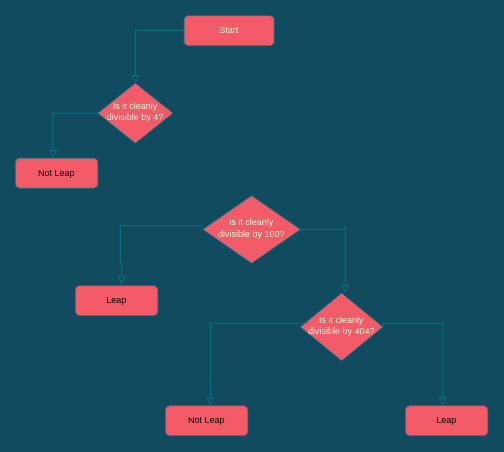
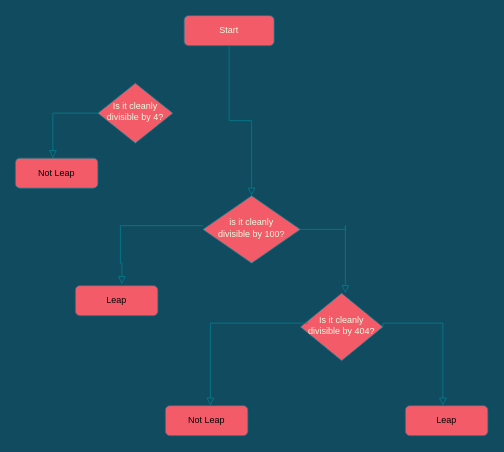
  <mxCell id="0" />
  <mxCell id="1" parent="0" />
- <mxCell id="2" value="" style="rounded=0;html=1;jettySize=auto;orthogonalLoop=1;fontSize=11;endArrow=block;endFill=0;endSize=8;strokeWidth=1;shadow=0;labelBackgroundColor=none;edgeStyle=orthogonalEdgeStyle;strokeColor=#028090;fontColor=#E4FDE1;" parent="1" source="3" target="4" edge="1"><mxGeometry relative="1" as="geometry" /></mxCell>
+ <mxCell id="2" value="" style="rounded=0;html=1;jettySize=auto;orthogonalLoop=1;fontSize=11;endArrow=block;endFill=0;endSize=8;strokeWidth=1;shadow=0;labelBackgroundColor=none;edgeStyle=orthogonalEdgeStyle;strokeColor=#028090;fontColor=#E4FDE1;" parent="1" source="3" target="5" edge="1"><mxGeometry relative="1" as="geometry" /></mxCell>
  <mxCell id="3" value="Start" style="rounded=1;whiteSpace=wrap;html=1;fontSize=12;glass=0;strokeWidth=1;shadow=0;fillColor=#F45B69;strokeColor=#028090;fontColor=#E4FDE1;" parent="1" vertex="1"><mxGeometry x="245" y="20" width="120" height="40" as="geometry" /></mxCell>
  <mxCell id="4" value="Is it cleanly&lt;br&gt;divisible by 4?" style="rhombus;whiteSpace=wrap;html=1;shadow=0;fontFamily=Helvetica;fontSize=12;align=center;strokeWidth=1;spacing=6;spacingTop=-4;fillColor=#F45B69;strokeColor=#028090;fontColor=#E4FDE1;" parent="1" vertex="1"><mxGeometry x="130" y="110" width="100" height="80" as="geometry" /></mxCell>
  <mxCell id="5" value="is it cleanly&lt;br&gt;divisible by 100?" style="rhombus;whiteSpace=wrap;html=1;shadow=0;fontFamily=Helvetica;fontSize=12;align=center;strokeWidth=1;spacing=6;spacingTop=-4;fillColor=#F45B69;strokeColor=#028090;fontColor=#E4FDE1;" parent="1" vertex="1"><mxGeometry x="270" y="260" width="130" height="90" as="geometry" /></mxCell>
  <mxCell id="6" value="&lt;font color=&quot;#050505&quot;&gt;Leap&lt;/font&gt;" style="rounded=1;whiteSpace=wrap;html=1;fillColor=#F45B69;strokeColor=#028090;fontColor=#E4FDE1;" parent="1" vertex="1"><mxGeometry x="100" y="380" width="110" height="40" as="geometry" /></mxCell>
  <mxCell id="7" value="" style="rounded=0;html=1;jettySize=auto;orthogonalLoop=1;fontSize=11;endArrow=block;endFill=0;endSize=8;strokeWidth=1;shadow=0;labelBackgroundColor=none;edgeStyle=orthogonalEdgeStyle;exitX=1;exitY=0.5;exitDx=0;exitDy=0;strokeColor=#028090;fontColor=#E4FDE1;" parent="1" source="5" edge="1"><mxGeometry relative="1" as="geometry"><mxPoint x="500" y="310" as="sourcePoint" /><mxPoint x="460" y="390" as="targetPoint" /><Array as="points"><mxPoint x="460" y="300" /><mxPoint x="460" y="360" /></Array></mxGeometry></mxCell>
  <mxCell id="8" value="Is it cleanly&lt;br&gt;divisible by 404?" style="rhombus;whiteSpace=wrap;html=1;shadow=0;fontFamily=Helvetica;fontSize=12;align=center;strokeWidth=1;spacing=6;spacingTop=-4;fillColor=#F45B69;strokeColor=#028090;fontColor=#E4FDE1;" parent="1" vertex="1"><mxGeometry x="400" y="390" width="110" height="90" as="geometry" /></mxCell>
  <mxCell id="9" value="" style="rounded=0;html=1;jettySize=auto;orthogonalLoop=1;fontSize=11;endArrow=block;endFill=0;endSize=8;strokeWidth=1;shadow=0;labelBackgroundColor=none;edgeStyle=orthogonalEdgeStyle;exitX=0;exitY=0.5;exitDx=0;exitDy=0;strokeColor=#028090;fontColor=#E4FDE1;" parent="1" edge="1"><mxGeometry relative="1" as="geometry"><mxPoint x="410" y="430" as="sourcePoint" /><mxPoint x="280" y="540" as="targetPoint" /><Array as="points"><mxPoint x="280" y="430" /><mxPoint x="280" y="510" /></Array></mxGeometry></mxCell>
  <mxCell id="10" value="&lt;font color=&quot;#050505&quot;&gt;Not Leap&lt;/font&gt;" style="rounded=1;whiteSpace=wrap;html=1;fillColor=#F45B69;strokeColor=#028090;fontColor=#E4FDE1;" parent="1" vertex="1"><mxGeometry x="220" y="540" width="110" height="40" as="geometry" /></mxCell>
  <mxCell id="11" value="" style="rounded=0;html=1;jettySize=auto;orthogonalLoop=1;fontSize=11;endArrow=block;endFill=0;endSize=8;strokeWidth=1;shadow=0;labelBackgroundColor=none;edgeStyle=orthogonalEdgeStyle;exitX=1;exitY=0.5;exitDx=0;exitDy=0;strokeColor=#028090;fontColor=#E4FDE1;" parent="1" source="8" edge="1"><mxGeometry relative="1" as="geometry"><mxPoint x="720" y="440" as="sourcePoint" /><mxPoint x="590" y="540" as="targetPoint" /><Array as="points"><mxPoint x="590" y="430" /></Array></mxGeometry></mxCell>
  <mxCell id="12" value="&lt;font color=&quot;#050505&quot;&gt;Leap&lt;/font&gt;" style="rounded=1;whiteSpace=wrap;html=1;fillColor=#F45B69;strokeColor=#028090;fontColor=#E4FDE1;" parent="1" vertex="1"><mxGeometry x="540" y="540" width="110" height="40" as="geometry" /></mxCell>
  <mxCell id="13" value="" style="rounded=0;html=1;jettySize=auto;orthogonalLoop=1;fontSize=11;endArrow=block;endFill=0;endSize=8;strokeWidth=1;shadow=0;labelBackgroundColor=none;exitX=0;exitY=0.5;exitDx=0;exitDy=0;edgeStyle=orthogonalEdgeStyle;strokeColor=#028090;fontColor=#E4FDE1;" parent="1" edge="1"><mxGeometry relative="1" as="geometry"><mxPoint x="130" y="150" as="sourcePoint" /><mxPoint x="70" y="210" as="targetPoint" /><Array as="points"><mxPoint x="70" y="150" /></Array></mxGeometry></mxCell>
  <mxCell id="14" value="&lt;font color=&quot;#050505&quot;&gt;Not Leap&lt;/font&gt;" style="rounded=1;whiteSpace=wrap;html=1;fillColor=#F45B69;strokeColor=#028090;fontColor=#E4FDE1;" parent="1" vertex="1"><mxGeometry x="20" y="210" width="110" height="40" as="geometry" /></mxCell>
  <mxCell id="15" value="" style="rounded=0;html=1;jettySize=auto;orthogonalLoop=1;fontSize=11;endArrow=block;endFill=0;endSize=8;strokeWidth=1;shadow=0;labelBackgroundColor=none;edgeStyle=orthogonalEdgeStyle;exitX=0;exitY=0.5;exitDx=0;exitDy=0;entryX=0.564;entryY=-0.05;entryDx=0;entryDy=0;entryPerimeter=0;strokeColor=#028090;fontColor=#E4FDE1;" parent="1" target="6" edge="1"><mxGeometry relative="1" as="geometry"><mxPoint x="270" y="300" as="sourcePoint" /><mxPoint x="140" y="350" as="targetPoint" /><Array as="points"><mxPoint x="160" y="300" /><mxPoint x="160" y="350" /><mxPoint x="162" y="350" /></Array></mxGeometry></mxCell>
